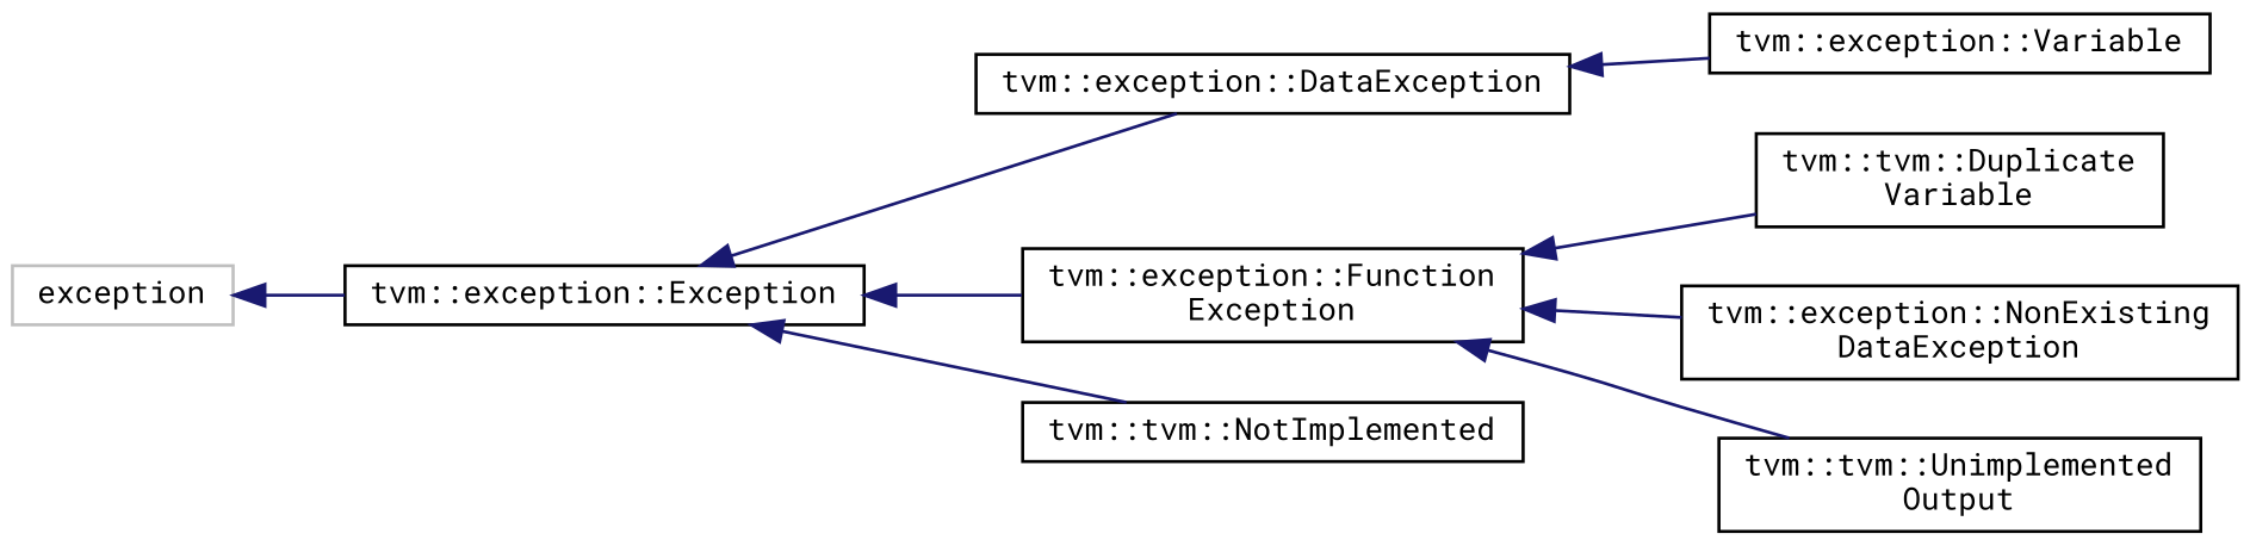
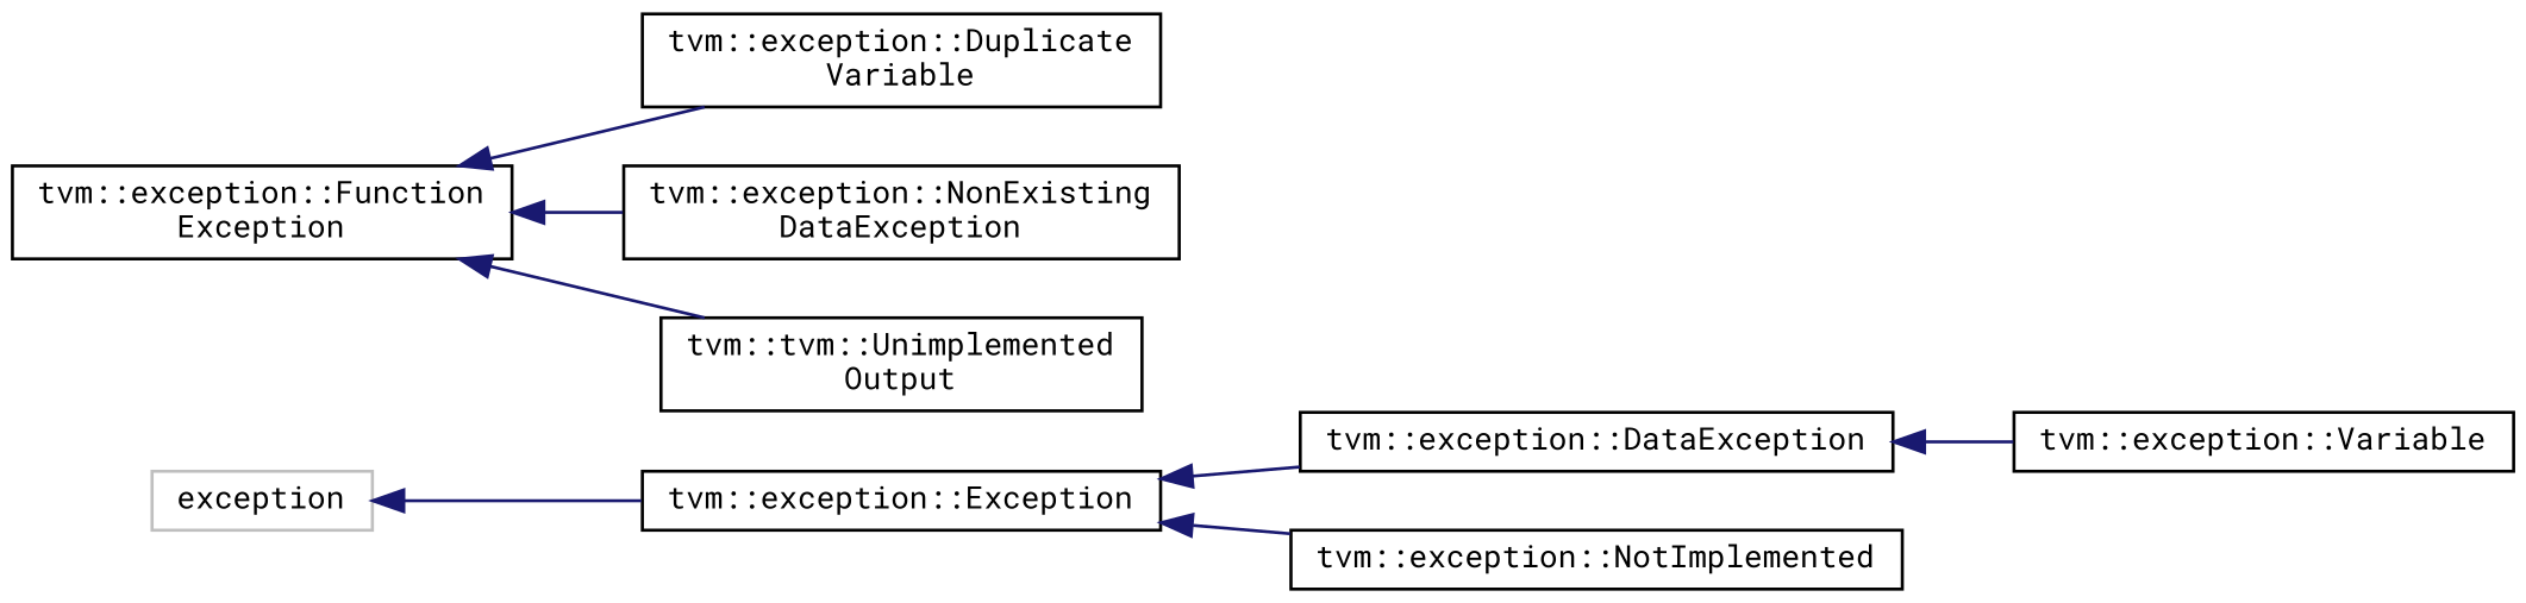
  digraph {
    fontname="Roboto Mono"
    rankdir=LR
    node [color=black fillcolor=white fontname="Roboto Mono" fontsize=10 shape=record style=filled]
    edge [color=midnightblue dir=back fontname="Roboto Mono" fontsize=10 labelfontname=Helvetica labelfontsize=10 style=solid]
    n1 [color=grey75 height=0.2 label=exception width=0.4]
    n2 [height=0.2 label="tvm::exception::Exception" width=0.4]
    n3 [height=0.2 label="tvm::exception::DataException" width=0.4]
    n4 [height=0.2 label="tvm::exception::Function\lException" width=0.4]
-   n5 [height=0.2 label="tvm::tvm::NotImplemented" width=0.4]
+   n5 [height=0.2 label="tvm::exception::NotImplemented" width=0.4]
    n6 [height=0.2 label="tvm::exception::Variable" width=0.4]
-   n7 [height=0.2 label="tvm::tvm::Duplicate\lVariable" width=0.4]
+   n7 [height=0.2 label="tvm::exception::Duplicate\lVariable" width=0.4]
    n8 [height=0.2 label="tvm::exception::NonExisting\lDataException" width=0.4]
    n9 [height=0.2 label="tvm::tvm::Unimplemented\lOutput" width=0.4]
    n1 -> n2
    n2 -> n3
-   n2 -> n4
    n2 -> n5
    n3 -> n6
    n4 -> n7
    n4 -> n8
    n4 -> n9
  }
